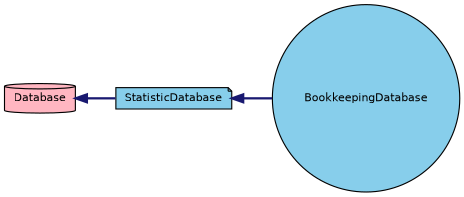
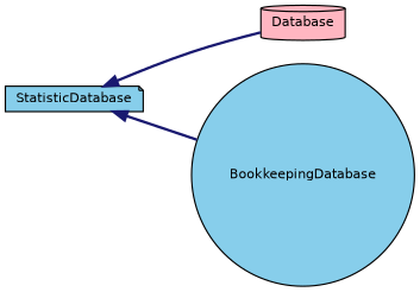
  digraph {
    rankdir=LR
    node [color=black fillcolor=skyblue fontname=Helvetica fontsize=10 style=filled]
    edge [color=midnightblue dir=back fontname=Helvetica fontsize=10 labelfontname=Helvetica labelfontsize=10 style=bold]
    n1 [fillcolor=lightpink height=0.2 label=Database shape=cylinder width=0.4]
    n2 [height=0.2 label=StatisticDatabase shape=note width=0.4]
    n3 [height=0.2 label=BookkeepingDatabase shape=circle width=0.4]
-   n1 -> n2
+   n2 -> n1
    n2 -> n3
  }
